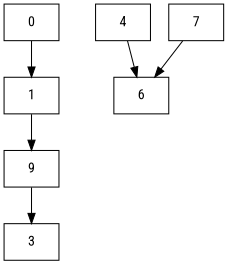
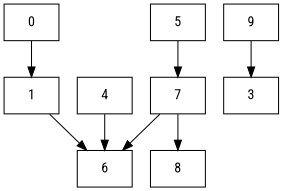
  digraph {
    fontname="Roboto Condensed"
    node [fontname="Roboto Condensed" shape=box]
    edge [fontname="Roboto Condensed"]
    0
    1
    n3 [label=9]
    3
    4
    6
+   5
    7
+   8
    0 -> 1
-   1 -> n3
+   1 -> 6
    n3 -> 3
    4 -> 6
+   5 -> 7
    7 -> 6
+   7 -> 8
  }
